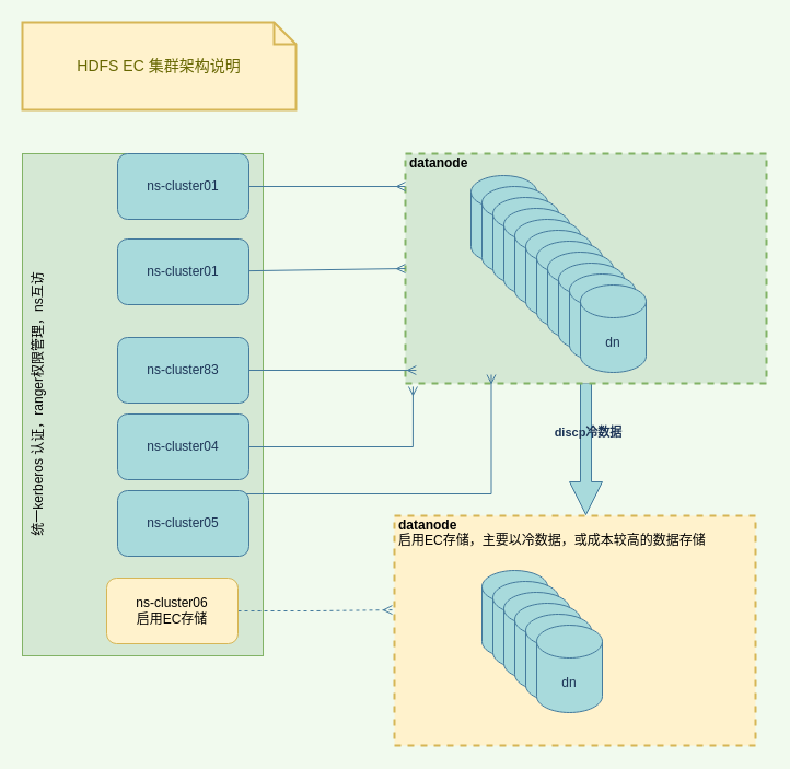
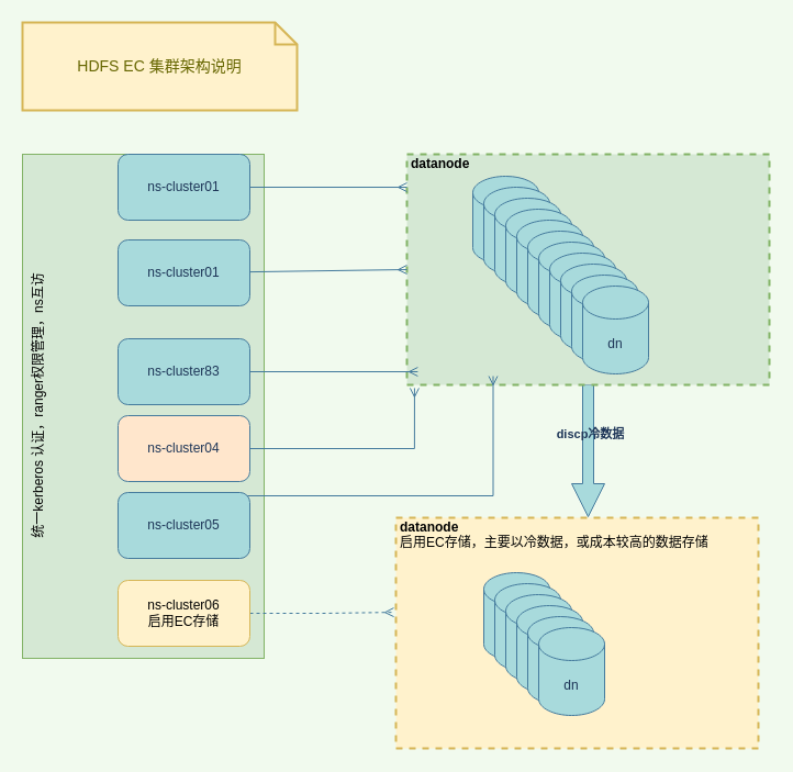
  <mxCell id="0" />
  <mxCell id="1" parent="0" />
  <mxCell id="2" style="edgeStyle=orthogonalEdgeStyle;shape=arrow;curved=0;rounded=1;sketch=0;orthogonalLoop=1;jettySize=auto;html=1;exitX=0.5;exitY=1;exitDx=0;exitDy=0;fontColor=#1D3557;endArrow=ERmany;endFill=0;strokeColor=#457B9D;fillColor=#A8DADC;" parent="1" source="4" edge="1"><mxGeometry relative="1" as="geometry"><mxPoint x="535" y="470" as="targetPoint" /></mxGeometry></mxCell>
  <mxCell id="3" value="discp冷数据" style="edgeLabel;html=1;align=center;verticalAlign=middle;resizable=0;points=[];fontColor=#1D3557;fontStyle=1;labelBackgroundColor=none;" parent="2" vertex="1" connectable="0"><mxGeometry x="-0.267" y="1" relative="1" as="geometry"><mxPoint as="offset" /></mxGeometry></mxCell>
  <mxCell id="4" value="datanode" style="html=1;fontStyle=1;align=left;verticalAlign=top;spacing=0;labelBorderColor=none;fillColor=#d5e8d4;dashed=1;strokeWidth=2;strokeColor=#82b366;spacingLeft=4;spacingTop=-3;" parent="1" vertex="1"><mxGeometry x="370" y="140" width="330" height="210" as="geometry" /></mxCell>
  <mxCell id="5" value="统一kerberos&amp;nbsp;认证，ranger权限管理，ns互访" style="rounded=0;whiteSpace=wrap;html=1;sketch=0;strokeColor=#82b366;fillColor=#d5e8d4;align=center;verticalAlign=top;labelPosition=center;verticalLabelPosition=middle;labelBackgroundColor=none;horizontal=0;" parent="1" vertex="1"><mxGeometry x="20" y="140" width="220" height="459" as="geometry" /></mxCell>
  <mxCell id="6" style="rounded=0;orthogonalLoop=1;jettySize=auto;html=1;entryX=0;entryY=0.5;entryDx=0;entryDy=0;labelBackgroundColor=#F1FAEE;strokeColor=#457B9D;fontColor=#1D3557;endArrow=ERmany;endFill=0;" parent="1" source="7" target="4" edge="1"><mxGeometry relative="1" as="geometry"><mxPoint x="360" y="248" as="targetPoint" /></mxGeometry></mxCell>
  <mxCell id="7" value="ns-cluster01" style="rounded=1;whiteSpace=wrap;html=1;fillColor=#A8DADC;strokeColor=#457B9D;fontColor=#1D3557;" parent="1" vertex="1"><mxGeometry x="107" y="218" width="120" height="60" as="geometry" /></mxCell>
  <mxCell id="8" style="rounded=0;orthogonalLoop=1;jettySize=auto;html=1;entryX=0;entryY=0.143;entryDx=0;entryDy=0;entryPerimeter=0;labelBackgroundColor=#F1FAEE;strokeColor=#457B9D;fontColor=#1D3557;endArrow=ERmany;endFill=0;" parent="1" source="9" target="4" edge="1"><mxGeometry relative="1" as="geometry" /></mxCell>
  <mxCell id="9" value="ns-cluster01" style="rounded=1;whiteSpace=wrap;html=1;fillColor=#A8DADC;strokeColor=#457B9D;fontColor=#1D3557;" parent="1" vertex="1"><mxGeometry x="107" y="140" width="120" height="60" as="geometry" /></mxCell>
  <mxCell id="10" value="" style="group;fontColor=#1D3557;" parent="1" vertex="1" connectable="0"><mxGeometry x="430" y="160" width="160" height="180" as="geometry" /></mxCell>
  <mxCell id="11" value="dn" style="shape=cylinder3;whiteSpace=wrap;html=1;boundedLbl=1;backgroundOutline=1;size=15;fillColor=#A8DADC;strokeColor=#457B9D;fontColor=#1D3557;" parent="10" vertex="1"><mxGeometry width="60" height="80" as="geometry" /></mxCell>
  <mxCell id="12" value="dn" style="shape=cylinder3;whiteSpace=wrap;html=1;boundedLbl=1;backgroundOutline=1;size=15;fillColor=#A8DADC;strokeColor=#457B9D;fontColor=#1D3557;" parent="10" vertex="1"><mxGeometry x="10" y="10" width="60" height="80" as="geometry" /></mxCell>
  <mxCell id="13" value="dn" style="shape=cylinder3;whiteSpace=wrap;html=1;boundedLbl=1;backgroundOutline=1;size=15;fillColor=#A8DADC;strokeColor=#457B9D;fontColor=#1D3557;" parent="10" vertex="1"><mxGeometry x="20" y="20" width="60" height="80" as="geometry" /></mxCell>
  <mxCell id="14" value="dn" style="shape=cylinder3;whiteSpace=wrap;html=1;boundedLbl=1;backgroundOutline=1;size=15;fillColor=#A8DADC;strokeColor=#457B9D;fontColor=#1D3557;" parent="10" vertex="1"><mxGeometry x="30" y="30" width="60" height="80" as="geometry" /></mxCell>
  <mxCell id="15" value="dn" style="shape=cylinder3;whiteSpace=wrap;html=1;boundedLbl=1;backgroundOutline=1;size=15;fillColor=#A8DADC;strokeColor=#457B9D;fontColor=#1D3557;" parent="10" vertex="1"><mxGeometry x="40" y="40" width="60" height="80" as="geometry" /></mxCell>
  <mxCell id="16" value="dn" style="shape=cylinder3;whiteSpace=wrap;html=1;boundedLbl=1;backgroundOutline=1;size=15;fillColor=#A8DADC;strokeColor=#457B9D;fontColor=#1D3557;" parent="10" vertex="1"><mxGeometry x="50" y="50" width="60" height="80" as="geometry" /></mxCell>
  <mxCell id="17" value="dn" style="shape=cylinder3;whiteSpace=wrap;html=1;boundedLbl=1;backgroundOutline=1;size=15;fillColor=#A8DADC;strokeColor=#457B9D;fontColor=#1D3557;" parent="10" vertex="1"><mxGeometry x="60" y="60" width="60" height="80" as="geometry" /></mxCell>
  <mxCell id="18" value="dn" style="shape=cylinder3;whiteSpace=wrap;html=1;boundedLbl=1;backgroundOutline=1;size=15;fillColor=#A8DADC;strokeColor=#457B9D;fontColor=#1D3557;" parent="10" vertex="1"><mxGeometry x="70" y="70" width="60" height="80" as="geometry" /></mxCell>
  <mxCell id="19" value="dn" style="shape=cylinder3;whiteSpace=wrap;html=1;boundedLbl=1;backgroundOutline=1;size=15;fillColor=#A8DADC;strokeColor=#457B9D;fontColor=#1D3557;" parent="10" vertex="1"><mxGeometry x="80" y="80" width="60" height="80" as="geometry" /></mxCell>
  <mxCell id="20" value="dn" style="shape=cylinder3;whiteSpace=wrap;html=1;boundedLbl=1;backgroundOutline=1;size=15;fillColor=#A8DADC;strokeColor=#457B9D;fontColor=#1D3557;" parent="10" vertex="1"><mxGeometry x="90" y="90" width="60" height="80" as="geometry" /></mxCell>
  <mxCell id="21" value="dn" style="shape=cylinder3;whiteSpace=wrap;html=1;boundedLbl=1;backgroundOutline=1;size=15;fillColor=#A8DADC;strokeColor=#457B9D;fontColor=#1D3557;" parent="10" vertex="1"><mxGeometry x="100" y="100" width="60" height="80" as="geometry" /></mxCell>
  <mxCell id="22" style="edgeStyle=orthogonalEdgeStyle;rounded=0;orthogonalLoop=1;jettySize=auto;html=1;entryX=0.021;entryY=1.014;entryDx=0;entryDy=0;entryPerimeter=0;labelBackgroundColor=#F1FAEE;strokeColor=#457B9D;fontColor=#1D3557;endArrow=ERmany;endFill=0;" parent="1" source="23" target="4" edge="1"><mxGeometry relative="1" as="geometry" /></mxCell>
- <mxCell id="23" value="ns-cluster04" style="rounded=1;whiteSpace=wrap;html=1;fillColor=#A8DADC;strokeColor=#457B9D;fontColor=#1D3557;" parent="1" vertex="1"><mxGeometry x="107" y="378" width="120" height="60" as="geometry" /></mxCell>
+ <mxCell id="23" value="ns-cluster04" style="rounded=1;whiteSpace=wrap;html=1;fillColor=#ffe6cc;strokeColor=#457B9D;fontColor=#1D3557;" parent="1" vertex="1"><mxGeometry x="107" y="378" width="120" height="60" as="geometry" /></mxCell>
  <mxCell id="24" style="edgeStyle=none;rounded=0;orthogonalLoop=1;jettySize=auto;html=1;entryX=0.03;entryY=0.943;entryDx=0;entryDy=0;entryPerimeter=0;labelBackgroundColor=#F1FAEE;strokeColor=#457B9D;fontColor=#1D3557;endArrow=ERmany;endFill=0;" parent="1" source="25" target="4" edge="1"><mxGeometry relative="1" as="geometry" /></mxCell>
  <mxCell id="25" value="ns-cluster83" style="rounded=1;whiteSpace=wrap;html=1;fillColor=#A8DADC;strokeColor=#457B9D;fontColor=#1D3557;" parent="1" vertex="1"><mxGeometry x="107" y="308" width="120" height="60" as="geometry" /></mxCell>
  <mxCell id="26" style="edgeStyle=orthogonalEdgeStyle;rounded=0;orthogonalLoop=1;jettySize=auto;html=1;entryX=-0.006;entryY=0.41;entryDx=0;entryDy=0;entryPerimeter=0;labelBackgroundColor=#F1FAEE;strokeColor=#457B9D;fontColor=#1D3557;endArrow=ERmany;endFill=0;dashed=1;" parent="1" source="27" target="31" edge="1"><mxGeometry relative="1" as="geometry" /></mxCell>
- <mxCell id="27" value="ns-cluster06&lt;br&gt;启用EC存储" style="rounded=1;whiteSpace=wrap;html=1;fillColor=#fff2cc;strokeColor=#d6b656;" parent="1" vertex="1"><mxGeometry x="97" y="528" width="120" height="60" as="geometry" /></mxCell>
+ <mxCell id="27" value="ns-cluster06&lt;br&gt;启用EC存储" style="rounded=1;whiteSpace=wrap;html=1;fillColor=#fff2cc;strokeColor=#d6b656;" parent="1" vertex="1"><mxGeometry x="107" y="528" width="120" height="60" as="geometry" /></mxCell>
  <mxCell id="28" style="edgeStyle=orthogonalEdgeStyle;rounded=0;orthogonalLoop=1;jettySize=auto;html=1;entryX=0.25;entryY=1;entryDx=0;entryDy=0;labelBackgroundColor=#F1FAEE;strokeColor=#457B9D;fontColor=#1D3557;endArrow=ERmany;endFill=0;" parent="1" edge="1"><mxGeometry relative="1" as="geometry"><mxPoint x="223" y="451" as="sourcePoint" /><mxPoint x="448.5" y="342" as="targetPoint" /><Array as="points"><mxPoint x="449" y="451" /></Array></mxGeometry></mxCell>
  <mxCell id="29" value="ns-cluster05" style="rounded=1;whiteSpace=wrap;html=1;fillColor=#A8DADC;strokeColor=#457B9D;fontColor=#1D3557;" parent="1" vertex="1"><mxGeometry x="107" y="448" width="120" height="60" as="geometry" /></mxCell>
  <mxCell id="30" value="" style="group;fontColor=#1D3557;" parent="1" vertex="1" connectable="0"><mxGeometry x="360" y="471" width="330" height="210" as="geometry" /></mxCell>
  <mxCell id="31" value="datanode&lt;br&gt;&lt;span style=&quot;font-weight: 400 ; text-align: center&quot;&gt;启用EC存储，主要以冷数据，或成本较高的数据存储&lt;/span&gt;" style="html=1;fontStyle=1;align=left;verticalAlign=top;spacing=0;labelBorderColor=none;fillColor=#fff2cc;dashed=1;strokeWidth=2;strokeColor=#d6b656;spacingLeft=4;spacingTop=-3;" parent="30" vertex="1"><mxGeometry width="330" height="210" as="geometry" /></mxCell>
  <mxCell id="32" value="" style="group;fontColor=#1D3557;" parent="30" vertex="1" connectable="0"><mxGeometry x="80" y="50" width="110" height="130" as="geometry" /></mxCell>
  <mxCell id="33" value="" style="shape=cylinder3;whiteSpace=wrap;html=1;boundedLbl=1;backgroundOutline=1;size=15;fillColor=#A8DADC;strokeColor=#457B9D;fontColor=#1D3557;" parent="32" vertex="1"><mxGeometry width="60" height="80" as="geometry" /></mxCell>
  <mxCell id="34" value="" style="shape=cylinder3;whiteSpace=wrap;html=1;boundedLbl=1;backgroundOutline=1;size=15;fillColor=#A8DADC;strokeColor=#457B9D;fontColor=#1D3557;" parent="32" vertex="1"><mxGeometry x="10" y="10" width="60" height="80" as="geometry" /></mxCell>
  <mxCell id="35" value="" style="shape=cylinder3;whiteSpace=wrap;html=1;boundedLbl=1;backgroundOutline=1;size=15;fillColor=#A8DADC;strokeColor=#457B9D;fontColor=#1D3557;" parent="32" vertex="1"><mxGeometry x="20" y="20" width="60" height="80" as="geometry" /></mxCell>
  <mxCell id="36" value="" style="shape=cylinder3;whiteSpace=wrap;html=1;boundedLbl=1;backgroundOutline=1;size=15;fillColor=#A8DADC;strokeColor=#457B9D;fontColor=#1D3557;" parent="32" vertex="1"><mxGeometry x="30" y="30" width="60" height="80" as="geometry" /></mxCell>
  <mxCell id="37" value="" style="shape=cylinder3;whiteSpace=wrap;html=1;boundedLbl=1;backgroundOutline=1;size=15;fillColor=#A8DADC;strokeColor=#457B9D;fontColor=#1D3557;" parent="32" vertex="1"><mxGeometry x="40" y="40" width="60" height="80" as="geometry" /></mxCell>
  <mxCell id="38" value="dn" style="shape=cylinder3;whiteSpace=wrap;html=1;boundedLbl=1;backgroundOutline=1;size=15;fillColor=#A8DADC;strokeColor=#457B9D;fontColor=#1D3557;" parent="32" vertex="1"><mxGeometry x="50" y="50" width="60" height="80" as="geometry" /></mxCell>
  <mxCell id="39" value="HDFS EC&amp;nbsp;集群架构说明" style="shape=note;strokeWidth=2;fontSize=14;size=20;whiteSpace=wrap;html=1;fillColor=#fff2cc;strokeColor=#d6b656;fontColor=#666600;rounded=0;labelBackgroundColor=none;sketch=0;" parent="1" vertex="1"><mxGeometry x="20" width="250" height="80" as="geometry" y="20" /></mxCell>
